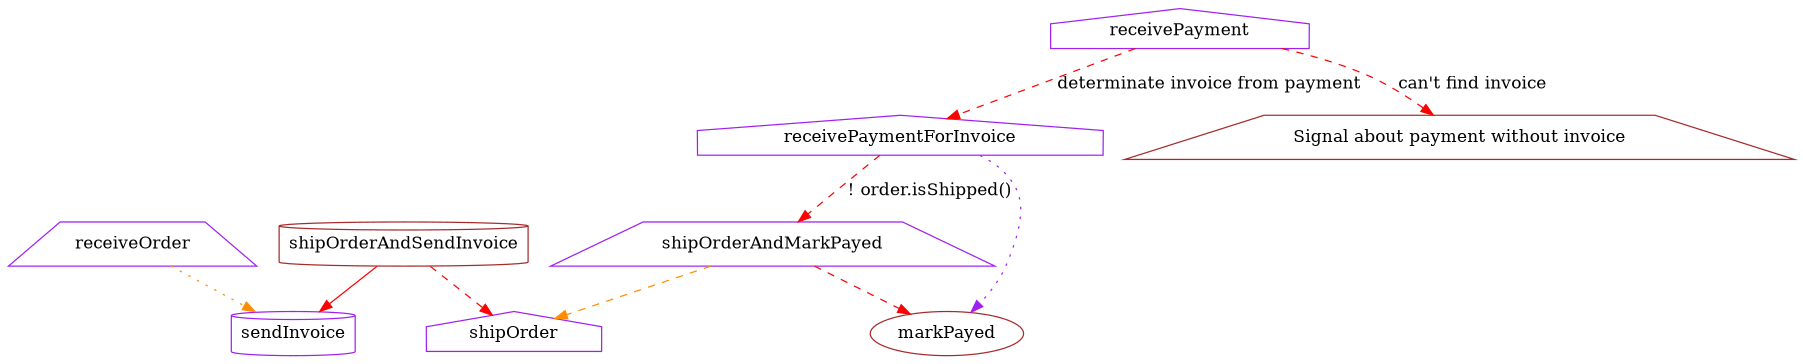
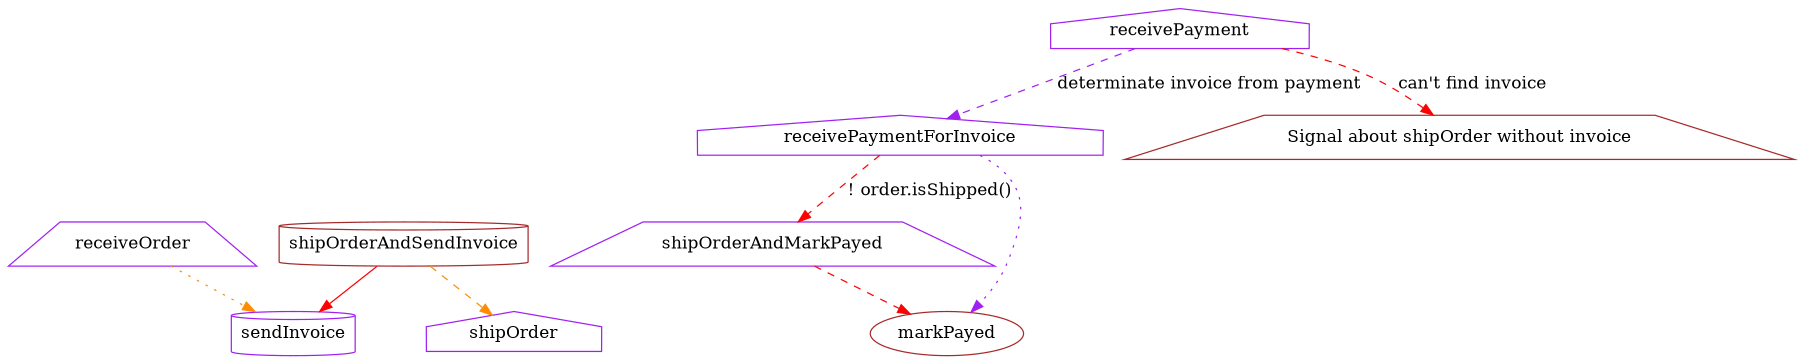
  digraph {
    node [color=purple shape=trapezium]
    edge [color=red style=dashed]
    sendInvoice [shape=cylinder]
    receiveOrder
    shipOrderAndSendInvoice [color=brown shape=cylinder]
    shipOrder [shape=house]
    receivePayment [shape=house]
    receivePaymentForInvoice [shape=house]
-   "Signal about payment without invoice" [color=brown]
+   "Signal about payment without invoice" [color=brown label="Signal about shipOrder without invoice"]
    shipOrderAndMarkPayed
    markPayed [color=brown shape=ellipse]
    receiveOrder -> sendInvoice [color=darkorange style=dotted]
    shipOrderAndSendInvoice -> sendInvoice [style=solid]
-   shipOrderAndSendInvoice -> shipOrder
-   receivePayment -> receivePaymentForInvoice [label="determinate invoice from payment"]
+   shipOrderAndSendInvoice -> shipOrder [color=darkorange]
+   receivePayment -> receivePaymentForInvoice [color=purple label="determinate invoice from payment"]
    receivePayment -> "Signal about payment without invoice" [label="can't find invoice"]
    receivePaymentForInvoice -> shipOrderAndMarkPayed [label="! order.isShipped()"]
    receivePaymentForInvoice -> markPayed [color=purple style=dotted]
-   shipOrderAndMarkPayed -> shipOrder [color=darkorange]
    shipOrderAndMarkPayed -> markPayed
  }
